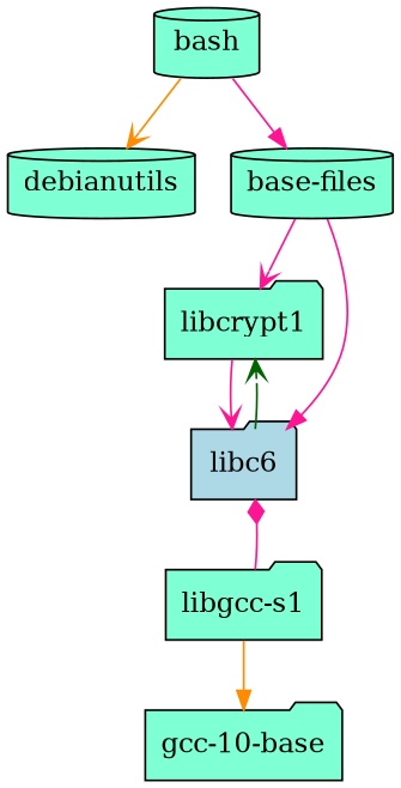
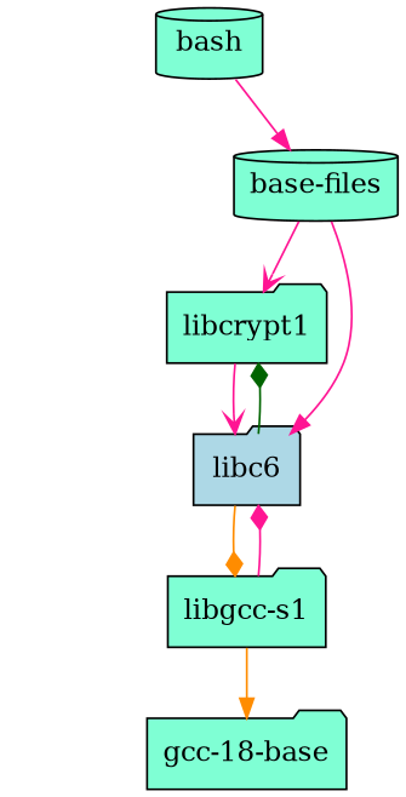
  digraph {
    node [fillcolor=aquamarine shape=folder style=filled]
    edge [arrowhead=vee color=deeppink]
    bash [shape=cylinder]
-   debianutils [shape=cylinder]
    "base-files" [shape=cylinder]
    libcrypt1
    libc6 [fillcolor=lightblue]
    "libgcc-s1"
-   "gcc-10-base"
-   bash -> debianutils [color=darkorange]
+   "gcc-10-base" [label="gcc-18-base"]
    bash -> "base-files" [arrowhead=normal]
    "base-files" -> libcrypt1
    "base-files" -> libc6 [arrowhead=normal]
    libcrypt1 -> libc6
-   libc6 -> libcrypt1 [color=darkgreen]
+   libc6 -> libcrypt1 [arrowhead=diamond color=darkgreen]
+   libc6 -> "libgcc-s1" [arrowhead=diamond color=darkorange]
    "libgcc-s1" -> libc6 [arrowhead=diamond]
    "libgcc-s1" -> "gcc-10-base" [arrowhead=normal color=darkorange]
  }
